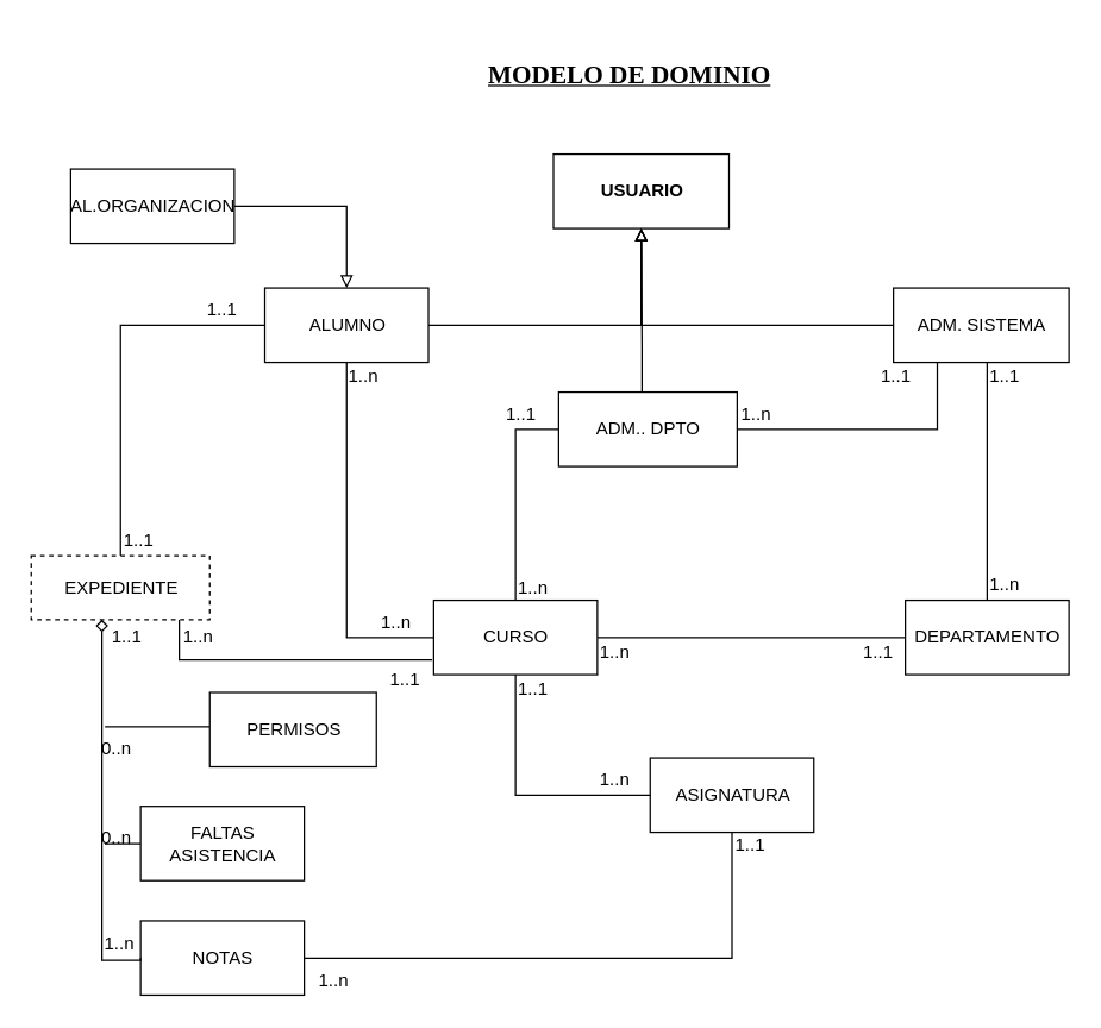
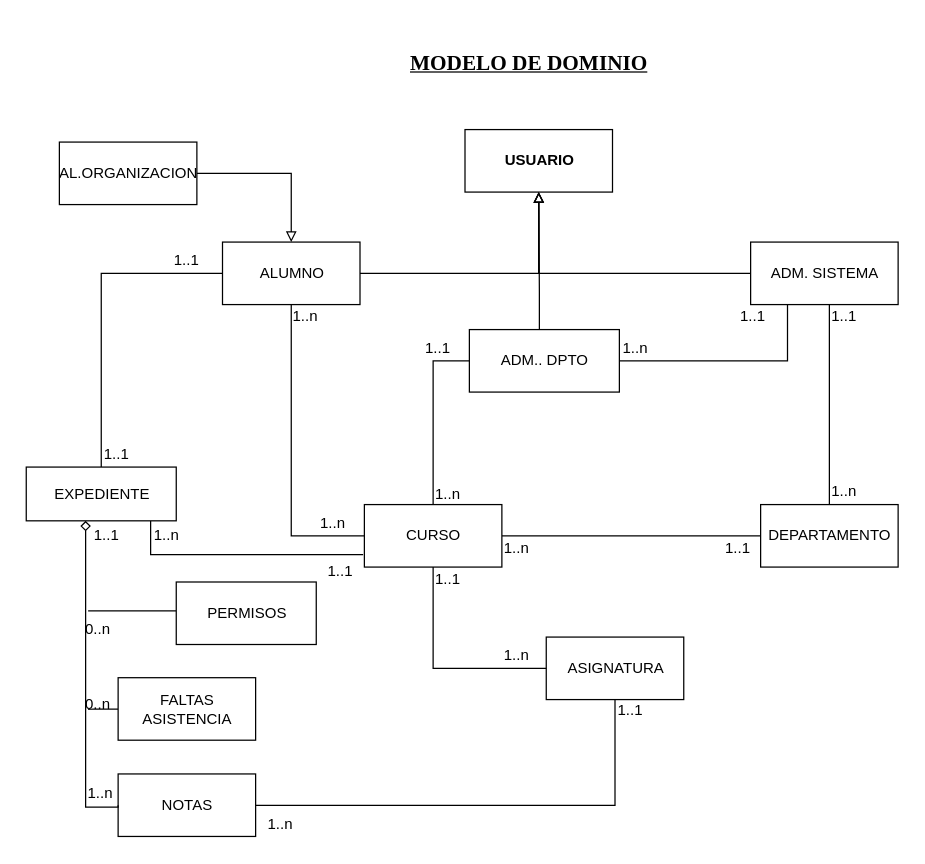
  <mxCell id="0" />
  <mxCell id="1" parent="0" />
  <mxCell id="2" value="&lt;p style=&quot;line-height: 90%&quot;&gt;MODELO DE DOMINIO&lt;/p&gt;" style="text;html=1;resizable=0;points=[];autosize=1;align=left;verticalAlign=top;spacingTop=-1;fontSize=17;fontFamily=Times New Roman;fontStyle=5;horizontal=1;fillColor=none;flipH=1;flipV=1;" parent="1" vertex="1"><mxGeometry x="325.5" y="20.059" width="190" height="50" as="geometry" /></mxCell>
  <mxCell id="3" value="" style="group" vertex="1" connectable="0" parent="1"><mxGeometry x="20.5" y="103.059" width="697.5" height="565.5" as="geometry" /></mxCell>
  <mxCell id="4" value="1..n" style="text;html=1;resizable=0;points=[];autosize=1;align=left;verticalAlign=top;spacingTop=-4;" parent="3" vertex="1"><mxGeometry x="233" y="305" width="40" height="20" as="geometry" /></mxCell>
  <mxCell id="5" value="DEPARTAMENTO" style="html=1;" parent="3" vertex="1"><mxGeometry x="587.5" y="300" width="110" height="50" as="geometry" /></mxCell>
  <mxCell id="6" value="USUARIO" style="html=1;fontStyle=1" vertex="1" parent="3"><mxGeometry x="351" width="118" height="50" as="geometry" /></mxCell>
  <mxCell id="7" style="edgeStyle=orthogonalEdgeStyle;rounded=0;orthogonalLoop=1;jettySize=auto;html=1;entryX=0.5;entryY=1;entryDx=0;entryDy=0;endFill=0;endArrow=block;startFill=0;startArrow=none;" edge="1" parent="3" source="8" target="6"><mxGeometry relative="1" as="geometry" /></mxCell>
  <mxCell id="8" value="ALUMNO" style="html=1;" vertex="1" parent="3"><mxGeometry x="157" y="90" width="110" height="50" as="geometry" /></mxCell>
  <mxCell id="9" style="edgeStyle=orthogonalEdgeStyle;rounded=0;orthogonalLoop=1;jettySize=auto;html=1;entryX=0.5;entryY=1;entryDx=0;entryDy=0;endFill=0;endArrow=block;startFill=0;startArrow=none;" edge="1" parent="3" source="10" target="6"><mxGeometry relative="1" as="geometry"><Array as="points"><mxPoint x="410.5" y="129.941" /><mxPoint x="410.5" y="129.941" /></Array></mxGeometry></mxCell>
  <mxCell id="10" value="&lt;div&gt;ADM.. DPTO&lt;br&gt;&lt;/div&gt;" style="html=1;" vertex="1" parent="3"><mxGeometry x="354.5" y="160" width="120" height="50" as="geometry" /></mxCell>
  <mxCell id="11" style="edgeStyle=orthogonalEdgeStyle;rounded=0;orthogonalLoop=1;jettySize=auto;html=1;entryX=0.5;entryY=1;entryDx=0;entryDy=0;startArrow=none;startFill=0;endArrow=block;endFill=0;" edge="1" parent="3" source="14" target="6"><mxGeometry relative="1" as="geometry" /></mxCell>
  <mxCell id="12" style="edgeStyle=orthogonalEdgeStyle;rounded=0;orthogonalLoop=1;jettySize=auto;html=1;entryX=0.5;entryY=0;entryDx=0;entryDy=0;startArrow=none;startFill=0;endArrow=none;endFill=0;" edge="1" parent="3" source="14" target="5"><mxGeometry relative="1" as="geometry"><Array as="points"><mxPoint x="642.5" y="179.941" /><mxPoint x="642.5" y="179.941" /></Array></mxGeometry></mxCell>
  <mxCell id="13" style="edgeStyle=orthogonalEdgeStyle;rounded=0;orthogonalLoop=1;jettySize=auto;html=1;startArrow=none;startFill=0;sourcePerimeterSpacing=0;endArrow=none;endFill=0;endSize=6;targetPerimeterSpacing=0;strokeWidth=1;exitX=0.25;exitY=1;exitDx=0;exitDy=0;" edge="1" parent="3" source="14"><mxGeometry relative="1" as="geometry"><mxPoint x="474.5" y="184.941" as="targetPoint" /><Array as="points"><mxPoint x="609.5" y="184.941" /><mxPoint x="474.5" y="184.941" /></Array></mxGeometry></mxCell>
  <mxCell id="14" value="ADM. SISTEMA" style="html=1;" vertex="1" parent="3"><mxGeometry x="579.5" y="90" width="118" height="50" as="geometry" /></mxCell>
  <mxCell id="15" style="edgeStyle=orthogonalEdgeStyle;rounded=0;orthogonalLoop=1;jettySize=auto;html=1;startArrow=none;startFill=0;endArrow=none;endFill=0;" edge="1" parent="3" source="16"><mxGeometry relative="1" as="geometry"><mxPoint x="49.5" y="384.941" as="targetPoint" /><Array as="points"><mxPoint x="69.5" y="384.941" /><mxPoint x="69.5" y="384.941" /></Array></mxGeometry></mxCell>
  <mxCell id="16" value="PERMISOS" style="html=1;" vertex="1" parent="3"><mxGeometry x="120" y="361.941" width="112" height="50" as="geometry" /></mxCell>
  <mxCell id="17" value="0..n" style="text;html=1;resizable=0;points=[];autosize=1;align=left;verticalAlign=top;spacingTop=-4;" vertex="1" parent="3"><mxGeometry x="45" y="390" width="30" height="20" as="geometry" /></mxCell>
  <mxCell id="18" style="edgeStyle=orthogonalEdgeStyle;rounded=0;orthogonalLoop=1;jettySize=auto;html=1;startArrow=none;startFill=0;endArrow=none;endFill=0;" edge="1" parent="3" source="19"><mxGeometry relative="1" as="geometry"><mxPoint x="49.5" y="463.941" as="targetPoint" /></mxGeometry></mxCell>
  <mxCell id="19" value="&lt;div&gt;FALTAS &lt;br&gt;&lt;/div&gt;&lt;div&gt;ASISTENCIA&lt;/div&gt;" style="html=1;" vertex="1" parent="3"><mxGeometry x="73.5" y="438.5" width="110" height="50" as="geometry" /></mxCell>
  <mxCell id="20" value="NOTAS" style="html=1;" vertex="1" parent="3"><mxGeometry x="73.5" y="515.5" width="110" height="50" as="geometry" /></mxCell>
  <mxCell id="21" value="0..n" style="text;html=1;resizable=0;points=[];autosize=1;align=left;verticalAlign=top;spacingTop=-4;" vertex="1" parent="3"><mxGeometry x="45" y="450" width="30" height="20" as="geometry" /></mxCell>
  <mxCell id="22" value="1..n" style="text;html=1;resizable=0;points=[];autosize=1;align=left;verticalAlign=top;spacingTop=-4;" vertex="1" parent="3"><mxGeometry x="47.5" y="521" width="40" height="20" as="geometry" /></mxCell>
  <mxCell id="23" style="edgeStyle=orthogonalEdgeStyle;rounded=0;orthogonalLoop=1;jettySize=auto;html=1;entryX=0;entryY=0.5;entryDx=0;entryDy=0;startArrow=diamond;startFill=0;endArrow=none;endFill=0;strokeWidth=1;endSize=6;targetPerimeterSpacing=0;sourcePerimeterSpacing=0;" edge="1" parent="3" source="25" target="20"><mxGeometry relative="1" as="geometry"><Array as="points"><mxPoint x="47.5" y="541.941" /></Array></mxGeometry></mxCell>
  <mxCell id="24" style="edgeStyle=orthogonalEdgeStyle;rounded=0;orthogonalLoop=1;jettySize=auto;html=1;startArrow=none;startFill=0;sourcePerimeterSpacing=0;endArrow=none;endFill=0;endSize=6;targetPerimeterSpacing=0;strokeWidth=1;" edge="1" parent="3" source="25"><mxGeometry relative="1" as="geometry"><mxPoint x="269.5" y="339.941" as="targetPoint" /><Array as="points"><mxPoint x="99.5" y="339.941" /></Array></mxGeometry></mxCell>
- <mxCell id="25" value="EXPEDIENTE" style="html=1;dashed=1;" vertex="1" parent="3"><mxGeometry y="270" width="120" height="43" as="geometry" /></mxCell>
+ <mxCell id="25" value="EXPEDIENTE" style="html=1;" vertex="1" parent="3"><mxGeometry y="270" width="120" height="43" as="geometry" /></mxCell>
  <mxCell id="26" style="edgeStyle=orthogonalEdgeStyle;rounded=0;orthogonalLoop=1;jettySize=auto;html=1;exitX=0;exitY=0.5;exitDx=0;exitDy=0;entryX=0.5;entryY=0;entryDx=0;entryDy=0;startArrow=none;startFill=0;endArrow=none;endFill=0;" edge="1" parent="3" source="8" target="25"><mxGeometry relative="1" as="geometry"><Array as="points" /></mxGeometry></mxCell>
  <mxCell id="27" style="edgeStyle=orthogonalEdgeStyle;rounded=0;orthogonalLoop=1;jettySize=auto;html=1;entryX=0;entryY=0.5;entryDx=0;entryDy=0;startArrow=none;startFill=0;endArrow=none;endFill=0;" edge="1" parent="3" source="29" target="5"><mxGeometry relative="1" as="geometry" /></mxCell>
  <mxCell id="28" style="edgeStyle=orthogonalEdgeStyle;rounded=0;orthogonalLoop=1;jettySize=auto;html=1;exitX=0.5;exitY=0;exitDx=0;exitDy=0;entryX=0;entryY=0.5;entryDx=0;entryDy=0;startArrow=none;startFill=0;sourcePerimeterSpacing=0;endArrow=none;endFill=0;endSize=6;targetPerimeterSpacing=0;strokeWidth=1;" edge="1" parent="3" source="29" target="10"><mxGeometry relative="1" as="geometry"><Array as="points"><mxPoint x="325.5" y="184.941" /></Array></mxGeometry></mxCell>
  <mxCell id="29" value="CURSO" style="html=1;" vertex="1" parent="3"><mxGeometry x="270.5" y="300" width="110" height="50" as="geometry" /></mxCell>
  <mxCell id="30" style="edgeStyle=orthogonalEdgeStyle;rounded=0;orthogonalLoop=1;jettySize=auto;html=1;exitX=0.5;exitY=1;exitDx=0;exitDy=0;entryX=0;entryY=0.5;entryDx=0;entryDy=0;startArrow=none;startFill=0;endArrow=none;endFill=0;" edge="1" parent="3" source="8" target="29"><mxGeometry relative="1" as="geometry"><Array as="points"><mxPoint x="212.5" y="324.941" /></Array></mxGeometry></mxCell>
  <mxCell id="31" value="ASIGNATURA" style="html=1;" vertex="1" parent="3"><mxGeometry x="416" y="406" width="110" height="50" as="geometry" /></mxCell>
  <mxCell id="32" value="1..n" style="text;html=1;resizable=0;points=[];autosize=1;align=left;verticalAlign=top;spacingTop=-4;" vertex="1" parent="3"><mxGeometry x="211.5" y="140" width="40" height="20" as="geometry" /></mxCell>
  <mxCell id="33" style="edgeStyle=orthogonalEdgeStyle;rounded=0;orthogonalLoop=1;jettySize=auto;html=1;entryX=0.5;entryY=1;entryDx=0;entryDy=0;startArrow=none;startFill=0;sourcePerimeterSpacing=0;endArrow=none;endFill=0;endSize=6;targetPerimeterSpacing=0;strokeWidth=1;" edge="1" parent="3" source="20" target="31"><mxGeometry relative="1" as="geometry" /></mxCell>
  <mxCell id="34" style="edgeStyle=orthogonalEdgeStyle;rounded=0;orthogonalLoop=1;jettySize=auto;html=1;entryX=0;entryY=0.5;entryDx=0;entryDy=0;startArrow=none;startFill=0;endArrow=none;endFill=0;exitX=0.5;exitY=1;exitDx=0;exitDy=0;" edge="1" parent="3" source="29" target="31"><mxGeometry relative="1" as="geometry"><mxPoint x="325.357" y="349.37" as="sourcePoint" /><mxPoint x="380.5" y="420.798" as="targetPoint" /></mxGeometry></mxCell>
  <mxCell id="35" value="1..1" style="text;html=1;resizable=0;points=[];autosize=1;align=left;verticalAlign=top;spacingTop=-4;" vertex="1" parent="3"><mxGeometry x="325.5" y="350" width="40" height="20" as="geometry" /></mxCell>
  <mxCell id="36" value="1..n" style="text;html=1;resizable=0;points=[];autosize=1;align=left;verticalAlign=top;spacingTop=-4;" vertex="1" parent="3"><mxGeometry x="380.5" y="411" width="40" height="20" as="geometry" /></mxCell>
  <mxCell id="37" value="1..n" style="text;html=1;resizable=0;points=[];autosize=1;align=left;verticalAlign=top;spacingTop=-4;" vertex="1" parent="3"><mxGeometry x="380.5" y="325" width="40" height="20" as="geometry" /></mxCell>
  <mxCell id="38" value="1..1" style="text;html=1;resizable=0;points=[];autosize=1;align=left;verticalAlign=top;spacingTop=-4;" vertex="1" parent="3"><mxGeometry x="557" y="325" width="40" height="20" as="geometry" /></mxCell>
  <mxCell id="39" value="1..1" style="text;html=1;resizable=0;points=[];autosize=1;align=left;verticalAlign=top;spacingTop=-4;" vertex="1" parent="3"><mxGeometry x="60" y="250" width="40" height="20" as="geometry" /></mxCell>
  <mxCell id="40" value="1..1" style="text;html=1;resizable=0;points=[];autosize=1;align=left;verticalAlign=top;spacingTop=-4;" vertex="1" parent="3"><mxGeometry x="116.5" y="95" width="40" height="20" as="geometry" /></mxCell>
  <mxCell id="41" value="1..n" style="text;html=1;resizable=0;points=[];autosize=1;align=left;verticalAlign=top;spacingTop=-4;" vertex="1" parent="3"><mxGeometry x="642" y="280" width="40" height="20" as="geometry" /></mxCell>
  <mxCell id="42" value="1..1" style="text;html=1;resizable=0;points=[];autosize=1;align=left;verticalAlign=top;spacingTop=-4;" vertex="1" parent="3"><mxGeometry x="642.5" y="140" width="40" height="20" as="geometry" /></mxCell>
  <mxCell id="43" value="1..1" style="text;html=1;resizable=0;points=[];autosize=1;align=left;verticalAlign=top;spacingTop=-4;" vertex="1" parent="3"><mxGeometry x="52" y="315" width="40" height="20" as="geometry" /></mxCell>
  <mxCell id="44" value="1..n" style="text;html=1;resizable=0;points=[];autosize=1;align=left;verticalAlign=top;spacingTop=-4;" vertex="1" parent="3"><mxGeometry x="325.5" y="281.5" width="40" height="20" as="geometry" /></mxCell>
  <mxCell id="45" value="1..1" style="text;html=1;resizable=0;points=[];autosize=1;align=left;verticalAlign=top;spacingTop=-4;" vertex="1" parent="3"><mxGeometry x="317.5" y="165" width="40" height="20" as="geometry" /></mxCell>
  <mxCell id="46" value="1..1" style="text;html=1;resizable=0;points=[];autosize=1;align=left;verticalAlign=top;spacingTop=-4;" vertex="1" parent="3"><mxGeometry x="569.5" y="140" width="40" height="20" as="geometry" /></mxCell>
  <mxCell id="47" value="1..n" style="text;html=1;resizable=0;points=[];autosize=1;align=left;verticalAlign=top;spacingTop=-4;" vertex="1" parent="3"><mxGeometry x="475" y="165" width="40" height="20" as="geometry" /></mxCell>
  <mxCell id="48" value="1..1" style="text;html=1;resizable=0;points=[];autosize=1;align=left;verticalAlign=top;spacingTop=-4;" vertex="1" parent="3"><mxGeometry x="471" y="455" width="40" height="20" as="geometry" /></mxCell>
  <mxCell id="49" value="1..n" style="text;html=1;resizable=0;points=[];autosize=1;align=left;verticalAlign=top;spacingTop=-4;" vertex="1" parent="3"><mxGeometry x="191.5" y="545.5" width="40" height="20" as="geometry" /></mxCell>
  <mxCell id="50" value="1..n" style="text;html=1;resizable=0;points=[];autosize=1;align=left;verticalAlign=top;spacingTop=-4;" vertex="1" parent="3"><mxGeometry x="100" y="315" width="40" height="20" as="geometry" /></mxCell>
  <mxCell id="51" value="1..1" style="text;html=1;resizable=0;points=[];autosize=1;align=left;verticalAlign=top;spacingTop=-4;" vertex="1" parent="3"><mxGeometry x="239.5" y="344" width="40" height="20" as="geometry" /></mxCell>
  <mxCell id="52" style="edgeStyle=orthogonalEdgeStyle;rounded=0;orthogonalLoop=1;jettySize=auto;html=1;entryX=0.5;entryY=0;entryDx=0;entryDy=0;startArrow=none;startFill=0;sourcePerimeterSpacing=0;endArrow=block;endFill=0;endSize=6;targetPerimeterSpacing=0;strokeWidth=1;" edge="1" parent="3" source="53" target="8"><mxGeometry relative="1" as="geometry" /></mxCell>
  <mxCell id="53" value="AL.ORGANIZACION" style="html=1;" vertex="1" parent="3"><mxGeometry x="26.5" y="10" width="110" height="50" as="geometry" /></mxCell>
